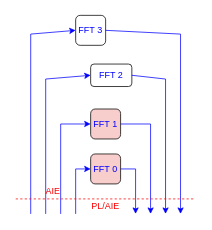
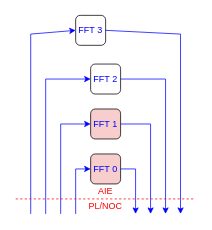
  <mxCell id="0" />
  <mxCell id="1" parent="0" />
  <mxCell id="2" value="&lt;font color=&quot;#0000ff&quot;&gt;FFT 3&lt;/font&gt;" style="rounded=1;whiteSpace=wrap;html=1;" vertex="1" parent="1"><mxGeometry x="100" y="20" width="40" height="40" as="geometry" /></mxCell>
- <mxCell id="3" value="&lt;font color=&quot;#0000ff&quot;&gt;FFT 2&lt;/font&gt;" style="rounded=1;whiteSpace=wrap;html=1;" vertex="1" parent="1"><mxGeometry x="120" y="85" width="55" height="30" as="geometry" /></mxCell>
+ <mxCell id="3" value="&lt;font color=&quot;#0000ff&quot;&gt;FFT 2&lt;/font&gt;" style="rounded=1;whiteSpace=wrap;html=1;" vertex="1" parent="1"><mxGeometry x="120" y="85" width="40" height="40" as="geometry" /></mxCell>
  <mxCell id="4" value="&lt;font color=&quot;#0000ff&quot;&gt;FFT 1&lt;/font&gt;" style="rounded=1;whiteSpace=wrap;html=1;fillColor=#f8cecc;" vertex="1" parent="1"><mxGeometry x="120" y="145" width="40" height="40" as="geometry" /></mxCell>
  <mxCell id="5" value="&lt;font color=&quot;#0000ff&quot;&gt;FFT 0&lt;/font&gt;" style="rounded=1;whiteSpace=wrap;html=1;fillColor=#f8cecc;" vertex="1" parent="1"><mxGeometry x="120" y="205" width="40" height="40" as="geometry" /></mxCell>
  <mxCell id="6" value="" style="endArrow=classic;html=1;rounded=0;strokeColor=#0000FF;entryX=0;entryY=0.5;entryDx=0;entryDy=0;" edge="1" parent="1" target="5"><mxGeometry width="50" height="50" relative="1" as="geometry"><mxPoint x="100" y="285" as="sourcePoint" /><mxPoint x="300" y="335" as="targetPoint" /><Array as="points"><mxPoint x="100" y="225" /></Array></mxGeometry></mxCell>
  <mxCell id="7" value="" style="endArrow=classic;html=1;rounded=0;strokeColor=#0000FF;exitX=1;exitY=0.5;exitDx=0;exitDy=0;" edge="1" parent="1" source="2"><mxGeometry width="50" height="50" relative="1" as="geometry"><mxPoint x="250" y="385" as="sourcePoint" /><mxPoint x="240" y="285" as="targetPoint" /><Array as="points"><mxPoint x="240" y="45" /></Array></mxGeometry></mxCell>
  <mxCell id="8" value="" style="endArrow=classic;html=1;rounded=0;strokeColor=#0000FF;exitX=1;exitY=0.5;exitDx=0;exitDy=0;" edge="1" parent="1" source="3"><mxGeometry width="50" height="50" relative="1" as="geometry"><mxPoint x="250" y="385" as="sourcePoint" /><mxPoint x="220" y="285" as="targetPoint" /><Array as="points"><mxPoint x="220" y="105" /></Array></mxGeometry></mxCell>
  <mxCell id="9" value="" style="endArrow=classic;html=1;rounded=0;strokeColor=#0000FF;exitX=1;exitY=0.5;exitDx=0;exitDy=0;" edge="1" parent="1" source="4"><mxGeometry width="50" height="50" relative="1" as="geometry"><mxPoint x="250" y="385" as="sourcePoint" /><mxPoint x="200" y="285" as="targetPoint" /><Array as="points"><mxPoint x="200" y="165" /></Array></mxGeometry></mxCell>
  <mxCell id="10" value="" style="endArrow=classic;html=1;rounded=0;strokeColor=#0000FF;exitX=1;exitY=0.5;exitDx=0;exitDy=0;" edge="1" parent="1" source="5"><mxGeometry width="50" height="50" relative="1" as="geometry"><mxPoint x="250" y="385" as="sourcePoint" /><mxPoint x="180" y="285" as="targetPoint" /><Array as="points"><mxPoint x="180" y="225" /></Array></mxGeometry></mxCell>
  <mxCell id="11" value="" style="endArrow=classic;html=1;rounded=0;strokeColor=#0000FF;entryX=0;entryY=0.5;entryDx=0;entryDy=0;" edge="1" parent="1" target="2"><mxGeometry width="50" height="50" relative="1" as="geometry"><mxPoint x="40" y="285" as="sourcePoint" /><mxPoint x="300" y="335" as="targetPoint" /><Array as="points"><mxPoint x="40" y="45" /></Array></mxGeometry></mxCell>
  <mxCell id="12" value="" style="endArrow=classic;html=1;rounded=0;strokeColor=#0000FF;entryX=0;entryY=0.5;entryDx=0;entryDy=0;" edge="1" parent="1" target="3"><mxGeometry width="50" height="50" relative="1" as="geometry"><mxPoint x="60" y="285" as="sourcePoint" /><mxPoint x="300" y="335" as="targetPoint" /><Array as="points"><mxPoint x="60" y="105" /></Array></mxGeometry></mxCell>
  <mxCell id="13" value="" style="endArrow=classic;html=1;rounded=0;strokeColor=#0000FF;entryX=0;entryY=0.5;entryDx=0;entryDy=0;" edge="1" parent="1" target="4"><mxGeometry width="50" height="50" relative="1" as="geometry"><mxPoint x="80" y="285" as="sourcePoint" /><mxPoint x="300" y="335" as="targetPoint" /><Array as="points"><mxPoint x="80" y="165" /></Array></mxGeometry></mxCell>
  <mxCell id="14" value="" style="endArrow=none;html=1;rounded=0;strokeColor=#FF0000;dashed=1;" edge="1" parent="1"><mxGeometry width="50" height="50" relative="1" as="geometry"><mxPoint x="20" y="265" as="sourcePoint" /><mxPoint x="260" y="265" as="targetPoint" /></mxGeometry></mxCell>
- <mxCell id="15" value="&lt;font color=&quot;#ff0000&quot;&gt;AIE&lt;/font&gt;" style="text;html=1;strokeColor=none;fillColor=none;align=center;verticalAlign=middle;whiteSpace=wrap;rounded=0;" vertex="1" parent="1"><mxGeometry x="40" y="245" width="60" height="20" as="geometry" /></mxCell>
- <mxCell id="16" value="&lt;font color=&quot;#ff0000&quot;&gt;PL/AIE&lt;/font&gt;" style="text;html=1;strokeColor=none;fillColor=none;align=center;verticalAlign=middle;whiteSpace=wrap;rounded=0;" vertex="1" parent="1"><mxGeometry x="110" y="265" width="60" height="20" as="geometry" /></mxCell>
+ <mxCell id="15" value="&lt;font color=&quot;#ff0000&quot;&gt;AIE&lt;/font&gt;" style="text;html=1;strokeColor=none;fillColor=none;align=center;verticalAlign=middle;whiteSpace=wrap;rounded=0;" vertex="1" parent="1"><mxGeometry x="110" y="245" width="60" height="20" as="geometry" /></mxCell>
+ <mxCell id="16" value="&lt;font color=&quot;#ff0000&quot;&gt;PL/NOC&lt;/font&gt;" style="text;html=1;strokeColor=none;fillColor=none;align=center;verticalAlign=middle;whiteSpace=wrap;rounded=0;" vertex="1" parent="1"><mxGeometry x="110" y="265" width="60" height="20" as="geometry" /></mxCell>
